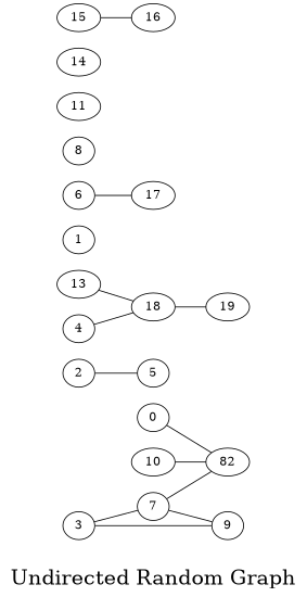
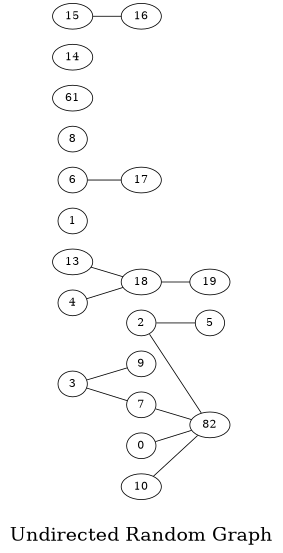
  graph {
    fontsize=24
    label="\nUndirected Random Graph\n"
    rankdir=LR
    splines=false
    node [shape=ellipse]
    0 [height=0.3 width=0.3]
    n2 [height=0.3 label=82 width=0.3]
    5 [height=0.3 width=0.3]
    13 [height=0.3 width=0.3]
    18 [height=0.3 width=0.3]
    1 [height=0.3 width=0.3]
    2 [height=0.3 width=0.3]
    3 [height=0.3 width=0.3]
    7 [height=0.3 width=0.3]
    9 [height=0.3 width=0.3]
    4 [height=0.3 width=0.3]
    19 [height=0.3 width=0.3]
    6 [height=0.3 width=0.3]
    17 [height=0.3 width=0.3]
    8 [height=0.3 width=0.3]
    10 [height=0.3 width=0.3]
-   11 [height=0.3 width=0.3]
+   11 [height=0.3 width=0.3 label=61]
    14 [height=0.3 width=0.3]
    15 [height=0.3 width=0.3]
    16 [height=0.3 width=0.3]
    0 -- n2
    13 -- 18
    18 -- 19
+   2 -- n2
    2 -- 5
    3 -- 7
    3 -- 9
    7 -- n2
-   7 -- 9
    4 -- 18
    6 -- 17
    10 -- n2
    15 -- 16
  }
